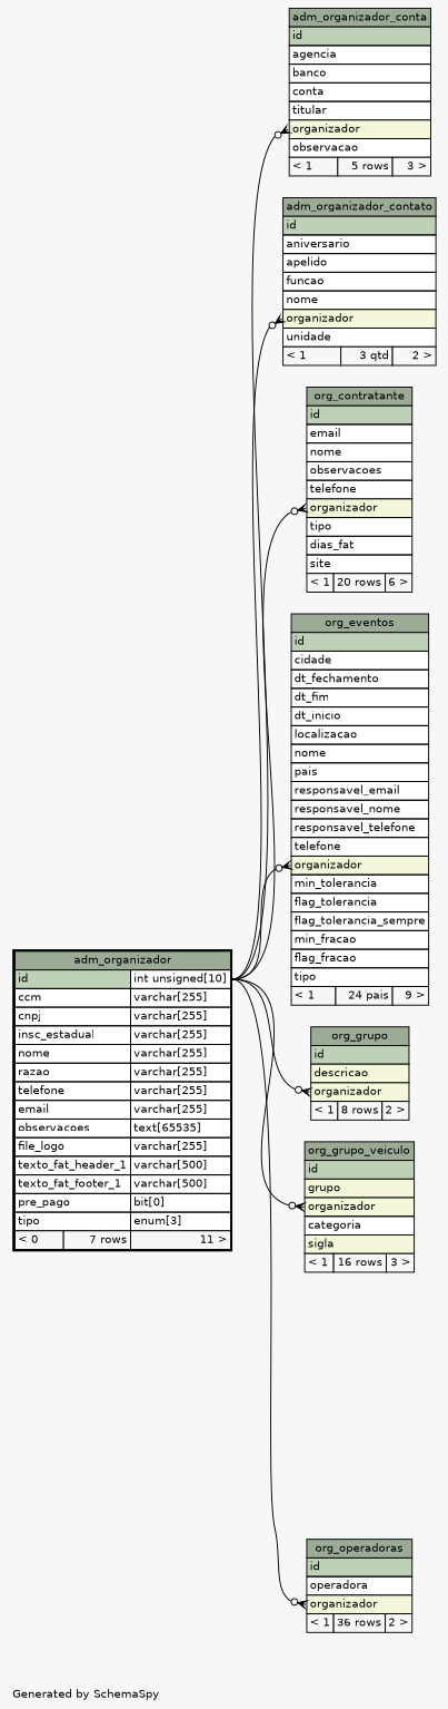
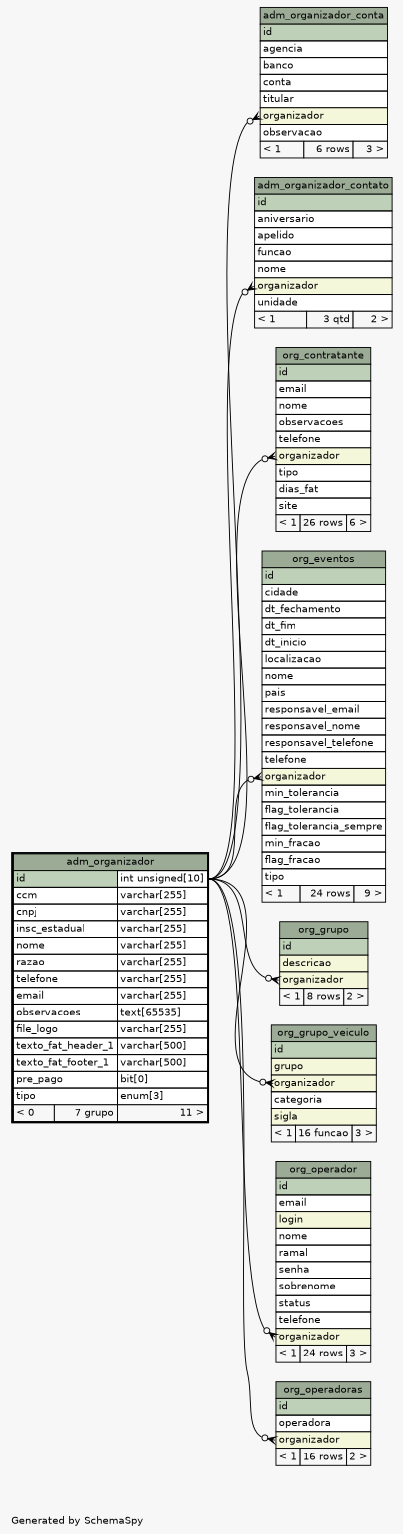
  digraph {
    bgcolor="#f7f7f7"
    fontname=Helvetica
    fontsize=11
    label="\nGenerated by SchemaSpy"
    labeljust=l
    nodesep=0.18
    rankdir=RL
    ranksep=0.46
    node [fontname=Helvetica fontsize=11 shape=plaintext]
    edge [arrowhead=none arrowsize=0.8 arrowtail=crowodot dir=back headport="id.type:e" tailport="organizador:w"]
-   n1 [label=<     <TABLE BORDER="0" CELLBORDER="1" CELLSPACING="0" BGCOLOR="#ffffff">       <TR><TD COLSPAN="3" BGCOLOR="#9bab96" ALIGN="CENTER">adm_organizador_conta</TD></TR>       <TR><TD PORT="id" COLSPAN="3" BGCOLOR="#bed1b8" ALIGN="LEFT">id</TD></TR>       <TR><TD PORT="agencia" COLSPAN="3" ALIGN="LEFT">agencia</TD></TR>       <TR><TD PORT="banco" COLSPAN="3" ALIGN="LEFT">banco</TD></TR>       <TR><TD PORT="conta" COLSPAN="3" ALIGN="LEFT">conta</TD></TR>       <TR><TD PORT="titular" COLSPAN="3" ALIGN="LEFT">titular</TD></TR>       <TR><TD PORT="organizador" COLSPAN="3" BGCOLOR="#f4f7da" ALIGN="LEFT">organizador</TD></TR>       <TR><TD PORT="observacao" COLSPAN="3" ALIGN="LEFT">observacao</TD></TR>       <TR><TD ALIGN="LEFT" BGCOLOR="#f7f7f7">&lt; 1</TD><TD ALIGN="RIGHT" BGCOLOR="#f7f7f7">5 rows</TD><TD ALIGN="RIGHT" BGCOLOR="#f7f7f7">3 &gt;</TD></TR>     </TABLE>>]
-   n2 [label=<     <TABLE BORDER="2" CELLBORDER="1" CELLSPACING="0" BGCOLOR="#ffffff">       <TR><TD COLSPAN="3" BGCOLOR="#9bab96" ALIGN="CENTER">adm_organizador</TD></TR>       <TR><TD PORT="id" COLSPAN="2" BGCOLOR="#bed1b8" ALIGN="LEFT">id</TD><TD PORT="id.type" ALIGN="LEFT">int unsigned[10]</TD></TR>       <TR><TD PORT="ccm" COLSPAN="2" ALIGN="LEFT">ccm</TD><TD PORT="ccm.type" ALIGN="LEFT">varchar[255]</TD></TR>       <TR><TD PORT="cnpj" COLSPAN="2" ALIGN="LEFT">cnpj</TD><TD PORT="cnpj.type" ALIGN="LEFT">varchar[255]</TD></TR>       <TR><TD PORT="insc_estadual" COLSPAN="2" ALIGN="LEFT">insc_estadual</TD><TD PORT="insc_estadual.type" ALIGN="LEFT">varchar[255]</TD></TR>       <TR><TD PORT="nome" COLSPAN="2" ALIGN="LEFT">nome</TD><TD PORT="nome.type" ALIGN="LEFT">varchar[255]</TD></TR>       <TR><TD PORT="razao" COLSPAN="2" ALIGN="LEFT">razao</TD><TD PORT="razao.type" ALIGN="LEFT">varchar[255]</TD></TR>       <TR><TD PORT="telefone" COLSPAN="2" ALIGN="LEFT">telefone</TD><TD PORT="telefone.type" ALIGN="LEFT">varchar[255]</TD></TR>       <TR><TD PORT="email" COLSPAN="2" ALIGN="LEFT">email</TD><TD PORT="email.type" ALIGN="LEFT">varchar[255]</TD></TR>       <TR><TD PORT="observacoes" COLSPAN="2" ALIGN="LEFT">observacoes</TD><TD PORT="observacoes.type" ALIGN="LEFT">text[65535]</TD></TR>       <TR><TD PORT="file_logo" COLSPAN="2" ALIGN="LEFT">file_logo</TD><TD PORT="file_logo.type" ALIGN="LEFT">varchar[255]</TD></TR>       <TR><TD PORT="texto_fat_header_1" COLSPAN="2" ALIGN="LEFT">texto_fat_header_1</TD><TD PORT="texto_fat_header_1.type" ALIGN="LEFT">varchar[500]</TD></TR>       <TR><TD PORT="texto_fat_footer_1" COLSPAN="2" ALIGN="LEFT">texto_fat_footer_1</TD><TD PORT="texto_fat_footer_1.type" ALIGN="LEFT">varchar[500]</TD></TR>       <TR><TD PORT="pre_pago" COLSPAN="2" ALIGN="LEFT">pre_pago</TD><TD PORT="pre_pago.type" ALIGN="LEFT">bit[0]</TD></TR>       <TR><TD PORT="tipo" COLSPAN="2" ALIGN="LEFT">tipo</TD><TD PORT="tipo.type" ALIGN="LEFT">enum[3]</TD></TR>       <TR><TD ALIGN="LEFT" BGCOLOR="#f7f7f7">&lt; 0</TD><TD ALIGN="RIGHT" BGCOLOR="#f7f7f7">7 rows</TD><TD ALIGN="RIGHT" BGCOLOR="#f7f7f7">11 &gt;</TD></TR>     </TABLE>>]
+   n1 [label=<     <TABLE BORDER="0" CELLBORDER="1" CELLSPACING="0" BGCOLOR="#ffffff">       <TR><TD COLSPAN="3" BGCOLOR="#9bab96" ALIGN="CENTER">adm_organizador_conta</TD></TR>       <TR><TD PORT="id" COLSPAN="3" BGCOLOR="#bed1b8" ALIGN="LEFT">id</TD></TR>       <TR><TD PORT="agencia" COLSPAN="3" ALIGN="LEFT">agencia</TD></TR>       <TR><TD PORT="banco" COLSPAN="3" ALIGN="LEFT">banco</TD></TR>       <TR><TD PORT="conta" COLSPAN="3" ALIGN="LEFT">conta</TD></TR>       <TR><TD PORT="titular" COLSPAN="3" ALIGN="LEFT">titular</TD></TR>       <TR><TD PORT="organizador" COLSPAN="3" BGCOLOR="#f4f7da" ALIGN="LEFT">organizador</TD></TR>       <TR><TD PORT="observacao" COLSPAN="3" ALIGN="LEFT">observacao</TD></TR>       <TR><TD ALIGN="LEFT" BGCOLOR="#f7f7f7">&lt; 1</TD><TD ALIGN="RIGHT" BGCOLOR="#f7f7f7">6 rows</TD><TD ALIGN="RIGHT" BGCOLOR="#f7f7f7">3 &gt;</TD></TR>     </TABLE>>]
+   n2 [label=<     <TABLE BORDER="2" CELLBORDER="1" CELLSPACING="0" BGCOLOR="#ffffff">       <TR><TD COLSPAN="3" BGCOLOR="#9bab96" ALIGN="CENTER">adm_organizador</TD></TR>       <TR><TD PORT="id" COLSPAN="2" BGCOLOR="#bed1b8" ALIGN="LEFT">id</TD><TD PORT="id.type" ALIGN="LEFT">int unsigned[10]</TD></TR>       <TR><TD PORT="ccm" COLSPAN="2" ALIGN="LEFT">ccm</TD><TD PORT="ccm.type" ALIGN="LEFT">varchar[255]</TD></TR>       <TR><TD PORT="cnpj" COLSPAN="2" ALIGN="LEFT">cnpj</TD><TD PORT="cnpj.type" ALIGN="LEFT">varchar[255]</TD></TR>       <TR><TD PORT="insc_estadual" COLSPAN="2" ALIGN="LEFT">insc_estadual</TD><TD PORT="insc_estadual.type" ALIGN="LEFT">varchar[255]</TD></TR>       <TR><TD PORT="nome" COLSPAN="2" ALIGN="LEFT">nome</TD><TD PORT="nome.type" ALIGN="LEFT">varchar[255]</TD></TR>       <TR><TD PORT="razao" COLSPAN="2" ALIGN="LEFT">razao</TD><TD PORT="razao.type" ALIGN="LEFT">varchar[255]</TD></TR>       <TR><TD PORT="telefone" COLSPAN="2" ALIGN="LEFT">telefone</TD><TD PORT="telefone.type" ALIGN="LEFT">varchar[255]</TD></TR>       <TR><TD PORT="email" COLSPAN="2" ALIGN="LEFT">email</TD><TD PORT="email.type" ALIGN="LEFT">varchar[255]</TD></TR>       <TR><TD PORT="observacoes" COLSPAN="2" ALIGN="LEFT">observacoes</TD><TD PORT="observacoes.type" ALIGN="LEFT">text[65535]</TD></TR>       <TR><TD PORT="file_logo" COLSPAN="2" ALIGN="LEFT">file_logo</TD><TD PORT="file_logo.type" ALIGN="LEFT">varchar[255]</TD></TR>       <TR><TD PORT="texto_fat_header_1" COLSPAN="2" ALIGN="LEFT">texto_fat_header_1</TD><TD PORT="texto_fat_header_1.type" ALIGN="LEFT">varchar[500]</TD></TR>       <TR><TD PORT="texto_fat_footer_1" COLSPAN="2" ALIGN="LEFT">texto_fat_footer_1</TD><TD PORT="texto_fat_footer_1.type" ALIGN="LEFT">varchar[500]</TD></TR>       <TR><TD PORT="pre_pago" COLSPAN="2" ALIGN="LEFT">pre_pago</TD><TD PORT="pre_pago.type" ALIGN="LEFT">bit[0]</TD></TR>       <TR><TD PORT="tipo" COLSPAN="2" ALIGN="LEFT">tipo</TD><TD PORT="tipo.type" ALIGN="LEFT">enum[3]</TD></TR>       <TR><TD ALIGN="LEFT" BGCOLOR="#f7f7f7">&lt; 0</TD><TD ALIGN="RIGHT" BGCOLOR="#f7f7f7">7 grupo</TD><TD ALIGN="RIGHT" BGCOLOR="#f7f7f7">11 &gt;</TD></TR>     </TABLE>>]
    n3 [label=<     <TABLE BORDER="0" CELLBORDER="1" CELLSPACING="0" BGCOLOR="#ffffff">       <TR><TD COLSPAN="3" BGCOLOR="#9bab96" ALIGN="CENTER">adm_organizador_contato</TD></TR>       <TR><TD PORT="id" COLSPAN="3" BGCOLOR="#bed1b8" ALIGN="LEFT">id</TD></TR>       <TR><TD PORT="aniversario" COLSPAN="3" ALIGN="LEFT">aniversario</TD></TR>       <TR><TD PORT="apelido" COLSPAN="3" ALIGN="LEFT">apelido</TD></TR>       <TR><TD PORT="funcao" COLSPAN="3" ALIGN="LEFT">funcao</TD></TR>       <TR><TD PORT="nome" COLSPAN="3" ALIGN="LEFT">nome</TD></TR>       <TR><TD PORT="organizador" COLSPAN="3" BGCOLOR="#f4f7da" ALIGN="LEFT">organizador</TD></TR>       <TR><TD PORT="unidade" COLSPAN="3" ALIGN="LEFT">unidade</TD></TR>       <TR><TD ALIGN="LEFT" BGCOLOR="#f7f7f7">&lt; 1</TD><TD ALIGN="RIGHT" BGCOLOR="#f7f7f7">3 qtd</TD><TD ALIGN="RIGHT" BGCOLOR="#f7f7f7">2 &gt;</TD></TR>     </TABLE>>]
-   n4 [label=<     <TABLE BORDER="0" CELLBORDER="1" CELLSPACING="0" BGCOLOR="#ffffff">       <TR><TD COLSPAN="3" BGCOLOR="#9bab96" ALIGN="CENTER">org_contratante</TD></TR>       <TR><TD PORT="id" COLSPAN="3" BGCOLOR="#bed1b8" ALIGN="LEFT">id</TD></TR>       <TR><TD PORT="email" COLSPAN="3" ALIGN="LEFT">email</TD></TR>       <TR><TD PORT="nome" COLSPAN="3" ALIGN="LEFT">nome</TD></TR>       <TR><TD PORT="observacoes" COLSPAN="3" ALIGN="LEFT">observacoes</TD></TR>       <TR><TD PORT="telefone" COLSPAN="3" ALIGN="LEFT">telefone</TD></TR>       <TR><TD PORT="organizador" COLSPAN="3" BGCOLOR="#f4f7da" ALIGN="LEFT">organizador</TD></TR>       <TR><TD PORT="tipo" COLSPAN="3" ALIGN="LEFT">tipo</TD></TR>       <TR><TD PORT="dias_fat" COLSPAN="3" ALIGN="LEFT">dias_fat</TD></TR>       <TR><TD PORT="site" COLSPAN="3" ALIGN="LEFT">site</TD></TR>       <TR><TD ALIGN="LEFT" BGCOLOR="#f7f7f7">&lt; 1</TD><TD ALIGN="RIGHT" BGCOLOR="#f7f7f7">20 rows</TD><TD ALIGN="RIGHT" BGCOLOR="#f7f7f7">6 &gt;</TD></TR>     </TABLE>>]
-   n5 [label=<     <TABLE BORDER="0" CELLBORDER="1" CELLSPACING="0" BGCOLOR="#ffffff">       <TR><TD COLSPAN="3" BGCOLOR="#9bab96" ALIGN="CENTER">org_eventos</TD></TR>       <TR><TD PORT="id" COLSPAN="3" BGCOLOR="#bed1b8" ALIGN="LEFT">id</TD></TR>       <TR><TD PORT="cidade" COLSPAN="3" ALIGN="LEFT">cidade</TD></TR>       <TR><TD PORT="dt_fechamento" COLSPAN="3" ALIGN="LEFT">dt_fechamento</TD></TR>       <TR><TD PORT="dt_fim" COLSPAN="3" ALIGN="LEFT">dt_fim</TD></TR>       <TR><TD PORT="dt_inicio" COLSPAN="3" ALIGN="LEFT">dt_inicio</TD></TR>       <TR><TD PORT="localizacao" COLSPAN="3" ALIGN="LEFT">localizacao</TD></TR>       <TR><TD PORT="nome" COLSPAN="3" ALIGN="LEFT">nome</TD></TR>       <TR><TD PORT="pais" COLSPAN="3" ALIGN="LEFT">pais</TD></TR>       <TR><TD PORT="responsavel_email" COLSPAN="3" ALIGN="LEFT">responsavel_email</TD></TR>       <TR><TD PORT="responsavel_nome" COLSPAN="3" ALIGN="LEFT">responsavel_nome</TD></TR>       <TR><TD PORT="responsavel_telefone" COLSPAN="3" ALIGN="LEFT">responsavel_telefone</TD></TR>       <TR><TD PORT="telefone" COLSPAN="3" ALIGN="LEFT">telefone</TD></TR>       <TR><TD PORT="organizador" COLSPAN="3" BGCOLOR="#f4f7da" ALIGN="LEFT">organizador</TD></TR>       <TR><TD PORT="min_tolerancia" COLSPAN="3" ALIGN="LEFT">min_tolerancia</TD></TR>       <TR><TD PORT="flag_tolerancia" COLSPAN="3" ALIGN="LEFT">flag_tolerancia</TD></TR>       <TR><TD PORT="flag_tolerancia_sempre" COLSPAN="3" ALIGN="LEFT">flag_tolerancia_sempre</TD></TR>       <TR><TD PORT="min_fracao" COLSPAN="3" ALIGN="LEFT">min_fracao</TD></TR>       <TR><TD PORT="flag_fracao" COLSPAN="3" ALIGN="LEFT">flag_fracao</TD></TR>       <TR><TD PORT="tipo" COLSPAN="3" ALIGN="LEFT">tipo</TD></TR>       <TR><TD ALIGN="LEFT" BGCOLOR="#f7f7f7">&lt; 1</TD><TD ALIGN="RIGHT" BGCOLOR="#f7f7f7">24 pais</TD><TD ALIGN="RIGHT" BGCOLOR="#f7f7f7">9 &gt;</TD></TR>     </TABLE>>]
+   n4 [label=<     <TABLE BORDER="0" CELLBORDER="1" CELLSPACING="0" BGCOLOR="#ffffff">       <TR><TD COLSPAN="3" BGCOLOR="#9bab96" ALIGN="CENTER">org_contratante</TD></TR>       <TR><TD PORT="id" COLSPAN="3" BGCOLOR="#bed1b8" ALIGN="LEFT">id</TD></TR>       <TR><TD PORT="email" COLSPAN="3" ALIGN="LEFT">email</TD></TR>       <TR><TD PORT="nome" COLSPAN="3" ALIGN="LEFT">nome</TD></TR>       <TR><TD PORT="observacoes" COLSPAN="3" ALIGN="LEFT">observacoes</TD></TR>       <TR><TD PORT="telefone" COLSPAN="3" ALIGN="LEFT">telefone</TD></TR>       <TR><TD PORT="organizador" COLSPAN="3" BGCOLOR="#f4f7da" ALIGN="LEFT">organizador</TD></TR>       <TR><TD PORT="tipo" COLSPAN="3" ALIGN="LEFT">tipo</TD></TR>       <TR><TD PORT="dias_fat" COLSPAN="3" ALIGN="LEFT">dias_fat</TD></TR>       <TR><TD PORT="site" COLSPAN="3" ALIGN="LEFT">site</TD></TR>       <TR><TD ALIGN="LEFT" BGCOLOR="#f7f7f7">&lt; 1</TD><TD ALIGN="RIGHT" BGCOLOR="#f7f7f7">26 rows</TD><TD ALIGN="RIGHT" BGCOLOR="#f7f7f7">6 &gt;</TD></TR>     </TABLE>>]
+   n5 [label=<     <TABLE BORDER="0" CELLBORDER="1" CELLSPACING="0" BGCOLOR="#ffffff">       <TR><TD COLSPAN="3" BGCOLOR="#9bab96" ALIGN="CENTER">org_eventos</TD></TR>       <TR><TD PORT="id" COLSPAN="3" BGCOLOR="#bed1b8" ALIGN="LEFT">id</TD></TR>       <TR><TD PORT="cidade" COLSPAN="3" ALIGN="LEFT">cidade</TD></TR>       <TR><TD PORT="dt_fechamento" COLSPAN="3" ALIGN="LEFT">dt_fechamento</TD></TR>       <TR><TD PORT="dt_fim" COLSPAN="3" ALIGN="LEFT">dt_fim</TD></TR>       <TR><TD PORT="dt_inicio" COLSPAN="3" ALIGN="LEFT">dt_inicio</TD></TR>       <TR><TD PORT="localizacao" COLSPAN="3" ALIGN="LEFT">localizacao</TD></TR>       <TR><TD PORT="nome" COLSPAN="3" ALIGN="LEFT">nome</TD></TR>       <TR><TD PORT="pais" COLSPAN="3" ALIGN="LEFT">pais</TD></TR>       <TR><TD PORT="responsavel_email" COLSPAN="3" ALIGN="LEFT">responsavel_email</TD></TR>       <TR><TD PORT="responsavel_nome" COLSPAN="3" ALIGN="LEFT">responsavel_nome</TD></TR>       <TR><TD PORT="responsavel_telefone" COLSPAN="3" ALIGN="LEFT">responsavel_telefone</TD></TR>       <TR><TD PORT="telefone" COLSPAN="3" ALIGN="LEFT">telefone</TD></TR>       <TR><TD PORT="organizador" COLSPAN="3" BGCOLOR="#f4f7da" ALIGN="LEFT">organizador</TD></TR>       <TR><TD PORT="min_tolerancia" COLSPAN="3" ALIGN="LEFT">min_tolerancia</TD></TR>       <TR><TD PORT="flag_tolerancia" COLSPAN="3" ALIGN="LEFT">flag_tolerancia</TD></TR>       <TR><TD PORT="flag_tolerancia_sempre" COLSPAN="3" ALIGN="LEFT">flag_tolerancia_sempre</TD></TR>       <TR><TD PORT="min_fracao" COLSPAN="3" ALIGN="LEFT">min_fracao</TD></TR>       <TR><TD PORT="flag_fracao" COLSPAN="3" ALIGN="LEFT">flag_fracao</TD></TR>       <TR><TD PORT="tipo" COLSPAN="3" ALIGN="LEFT">tipo</TD></TR>       <TR><TD ALIGN="LEFT" BGCOLOR="#f7f7f7">&lt; 1</TD><TD ALIGN="RIGHT" BGCOLOR="#f7f7f7">24 rows</TD><TD ALIGN="RIGHT" BGCOLOR="#f7f7f7">9 &gt;</TD></TR>     </TABLE>>]
    n6 [label=<     <TABLE BORDER="0" CELLBORDER="1" CELLSPACING="0" BGCOLOR="#ffffff">       <TR><TD COLSPAN="3" BGCOLOR="#9bab96" ALIGN="CENTER">org_grupo</TD></TR>       <TR><TD PORT="id" COLSPAN="3" BGCOLOR="#bed1b8" ALIGN="LEFT">id</TD></TR>       <TR><TD PORT="descricao" COLSPAN="3" BGCOLOR="#f4f7da" ALIGN="LEFT">descricao</TD></TR>       <TR><TD PORT="organizador" COLSPAN="3" BGCOLOR="#f4f7da" ALIGN="LEFT">organizador</TD></TR>       <TR><TD ALIGN="LEFT" BGCOLOR="#f7f7f7">&lt; 1</TD><TD ALIGN="RIGHT" BGCOLOR="#f7f7f7">8 rows</TD><TD ALIGN="RIGHT" BGCOLOR="#f7f7f7">2 &gt;</TD></TR>     </TABLE>>]
-   n7 [label=<     <TABLE BORDER="0" CELLBORDER="1" CELLSPACING="0" BGCOLOR="#ffffff">       <TR><TD COLSPAN="3" BGCOLOR="#9bab96" ALIGN="CENTER">org_grupo_veiculo</TD></TR>       <TR><TD PORT="id" COLSPAN="3" BGCOLOR="#bed1b8" ALIGN="LEFT">id</TD></TR>       <TR><TD PORT="grupo" COLSPAN="3" BGCOLOR="#f4f7da" ALIGN="LEFT">grupo</TD></TR>       <TR><TD PORT="organizador" COLSPAN="3" BGCOLOR="#f4f7da" ALIGN="LEFT">organizador</TD></TR>       <TR><TD PORT="categoria" COLSPAN="3" ALIGN="LEFT">categoria</TD></TR>       <TR><TD PORT="sigla" COLSPAN="3" BGCOLOR="#f4f7da" ALIGN="LEFT">sigla</TD></TR>       <TR><TD ALIGN="LEFT" BGCOLOR="#f7f7f7">&lt; 1</TD><TD ALIGN="RIGHT" BGCOLOR="#f7f7f7">16 rows</TD><TD ALIGN="RIGHT" BGCOLOR="#f7f7f7">3 &gt;</TD></TR>     </TABLE>>]
-   n9 [label=<     <TABLE BORDER="0" CELLBORDER="1" CELLSPACING="0" BGCOLOR="#ffffff">       <TR><TD COLSPAN="3" BGCOLOR="#9bab96" ALIGN="CENTER">org_operadoras</TD></TR>       <TR><TD PORT="id" COLSPAN="3" BGCOLOR="#bed1b8" ALIGN="LEFT">id</TD></TR>       <TR><TD PORT="operadora" COLSPAN="3" ALIGN="LEFT">operadora</TD></TR>       <TR><TD PORT="organizador" COLSPAN="3" BGCOLOR="#f4f7da" ALIGN="LEFT">organizador</TD></TR>       <TR><TD ALIGN="LEFT" BGCOLOR="#f7f7f7">&lt; 1</TD><TD ALIGN="RIGHT" BGCOLOR="#f7f7f7">36 rows</TD><TD ALIGN="RIGHT" BGCOLOR="#f7f7f7">2 &gt;</TD></TR>     </TABLE>>]
+   n7 [label=<     <TABLE BORDER="0" CELLBORDER="1" CELLSPACING="0" BGCOLOR="#ffffff">       <TR><TD COLSPAN="3" BGCOLOR="#9bab96" ALIGN="CENTER">org_grupo_veiculo</TD></TR>       <TR><TD PORT="id" COLSPAN="3" BGCOLOR="#bed1b8" ALIGN="LEFT">id</TD></TR>       <TR><TD PORT="grupo" COLSPAN="3" BGCOLOR="#f4f7da" ALIGN="LEFT">grupo</TD></TR>       <TR><TD PORT="organizador" COLSPAN="3" BGCOLOR="#f4f7da" ALIGN="LEFT">organizador</TD></TR>       <TR><TD PORT="categoria" COLSPAN="3" ALIGN="LEFT">categoria</TD></TR>       <TR><TD PORT="sigla" COLSPAN="3" BGCOLOR="#f4f7da" ALIGN="LEFT">sigla</TD></TR>       <TR><TD ALIGN="LEFT" BGCOLOR="#f7f7f7">&lt; 1</TD><TD ALIGN="RIGHT" BGCOLOR="#f7f7f7">16 funcao</TD><TD ALIGN="RIGHT" BGCOLOR="#f7f7f7">3 &gt;</TD></TR>     </TABLE>>]
+   n8 [label=<     <TABLE BORDER="0" CELLBORDER="1" CELLSPACING="0" BGCOLOR="#ffffff">       <TR><TD COLSPAN="3" BGCOLOR="#9bab96" ALIGN="CENTER">org_operador</TD></TR>       <TR><TD PORT="id" COLSPAN="3" BGCOLOR="#bed1b8" ALIGN="LEFT">id</TD></TR>       <TR><TD PORT="email" COLSPAN="3" ALIGN="LEFT">email</TD></TR>       <TR><TD PORT="login" COLSPAN="3" BGCOLOR="#f4f7da" ALIGN="LEFT">login</TD></TR>       <TR><TD PORT="nome" COLSPAN="3" ALIGN="LEFT">nome</TD></TR>       <TR><TD PORT="ramal" COLSPAN="3" ALIGN="LEFT">ramal</TD></TR>       <TR><TD PORT="senha" COLSPAN="3" ALIGN="LEFT">senha</TD></TR>       <TR><TD PORT="sobrenome" COLSPAN="3" ALIGN="LEFT">sobrenome</TD></TR>       <TR><TD PORT="status" COLSPAN="3" ALIGN="LEFT">status</TD></TR>       <TR><TD PORT="telefone" COLSPAN="3" ALIGN="LEFT">telefone</TD></TR>       <TR><TD PORT="organizador" COLSPAN="3" BGCOLOR="#f4f7da" ALIGN="LEFT">organizador</TD></TR>       <TR><TD ALIGN="LEFT" BGCOLOR="#f7f7f7">&lt; 1</TD><TD ALIGN="RIGHT" BGCOLOR="#f7f7f7">24 rows</TD><TD ALIGN="RIGHT" BGCOLOR="#f7f7f7">3 &gt;</TD></TR>     </TABLE>>]
+   n9 [label=<     <TABLE BORDER="0" CELLBORDER="1" CELLSPACING="0" BGCOLOR="#ffffff">       <TR><TD COLSPAN="3" BGCOLOR="#9bab96" ALIGN="CENTER">org_operadoras</TD></TR>       <TR><TD PORT="id" COLSPAN="3" BGCOLOR="#bed1b8" ALIGN="LEFT">id</TD></TR>       <TR><TD PORT="operadora" COLSPAN="3" ALIGN="LEFT">operadora</TD></TR>       <TR><TD PORT="organizador" COLSPAN="3" BGCOLOR="#f4f7da" ALIGN="LEFT">organizador</TD></TR>       <TR><TD ALIGN="LEFT" BGCOLOR="#f7f7f7">&lt; 1</TD><TD ALIGN="RIGHT" BGCOLOR="#f7f7f7">16 rows</TD><TD ALIGN="RIGHT" BGCOLOR="#f7f7f7">2 &gt;</TD></TR>     </TABLE>>]
    n1 -> n2
    n3 -> n2
    n4 -> n2
    n5 -> n2
    n6 -> n2
    n7 -> n2
+   n8 -> n2
    n9 -> n2
  }
